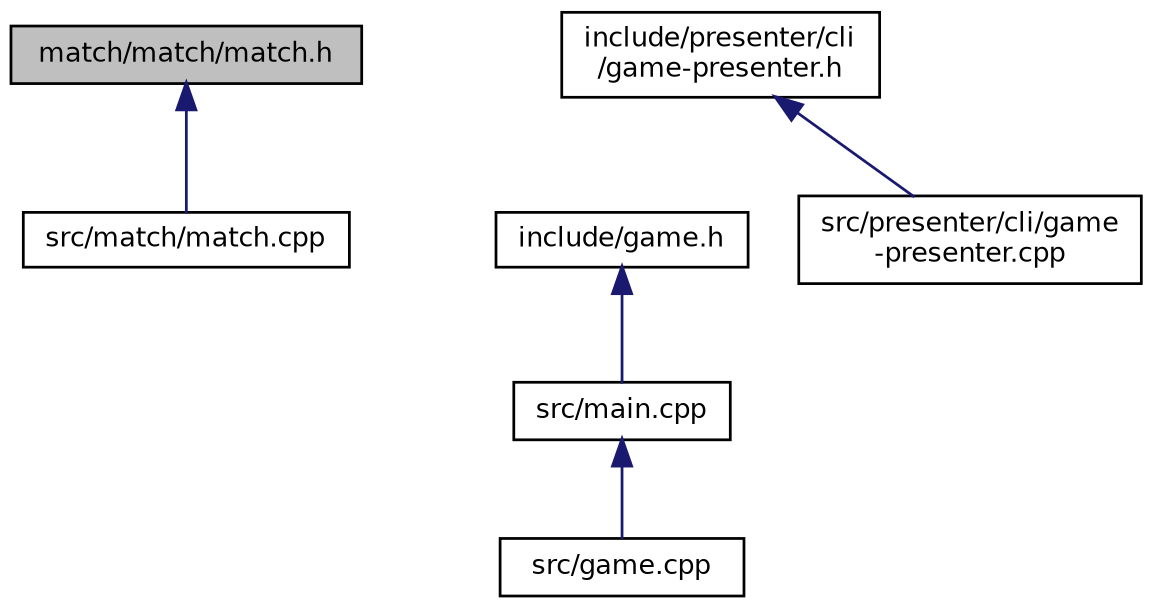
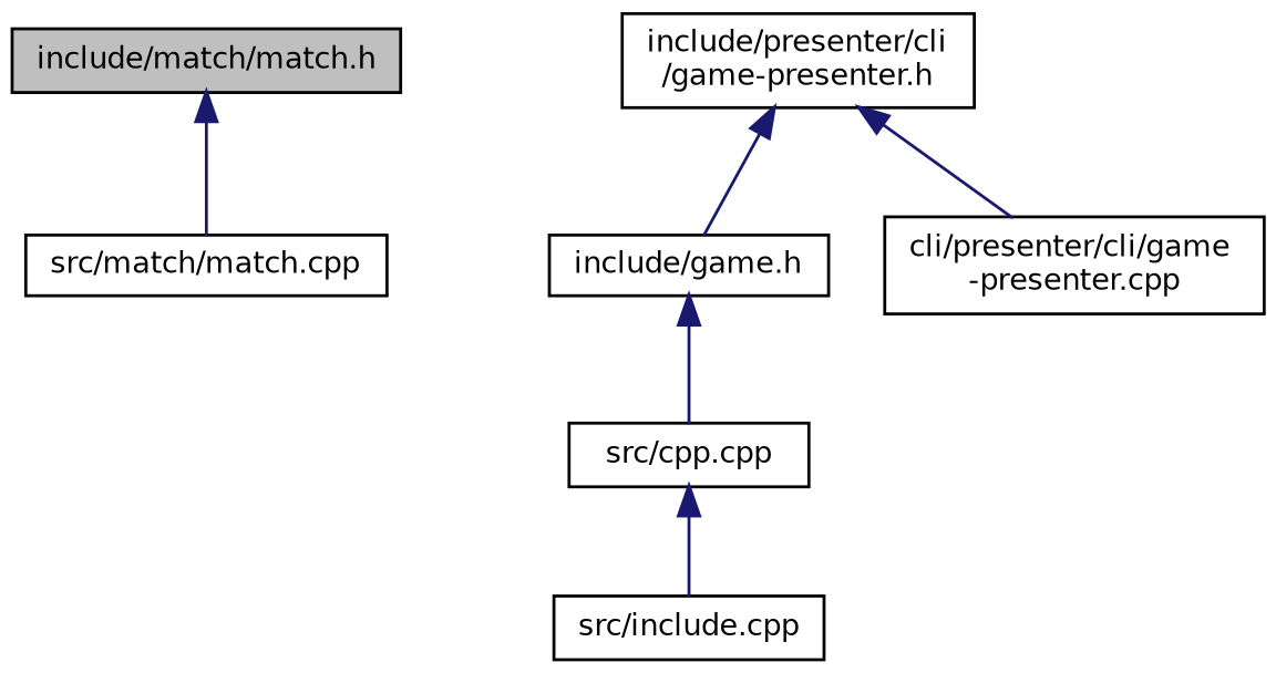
  digraph {
    node [color=black fillcolor=white fontname=Helvetica fontsize=10 shape=record style=filled]
    edge [color=midnightblue dir=back fontname=Helvetica fontsize=10 labelfontname=Helvetica labelfontsize=10 style=solid]
-   n1 [fillcolor=grey75 fontcolor=black height=0.2 label="match/match/match.h" width=0.4]
+   n1 [fillcolor=grey75 fontcolor=black height=0.2 label="include/match/match.h" width=0.4]
    n2 [height=0.2 label="src/match/match.cpp" width=0.4]
    n3 [height=0.2 label="include/game.h" width=0.4]
-   n4 [height=0.2 label="src/main.cpp" width=0.4]
+   n4 [height=0.2 label="src/cpp.cpp" width=0.4]
    n5 [height=0.2 label="include/presenter/cli\l/game-presenter.h" width=0.4]
-   n6 [height=0.2 label="src/presenter/cli/game\l-presenter.cpp" width=0.4]
-   n7 [height=0.2 label="src/game.cpp" width=0.4]
+   n6 [height=0.2 label="cli/presenter/cli/game\l-presenter.cpp" width=0.4]
+   n7 [height=0.2 label="src/include.cpp" width=0.4]
    n1 -> n2
    n3 -> n4
    n4 -> n7
+   n5 -> n3
    n5 -> n6
  }
